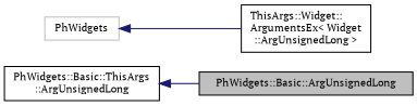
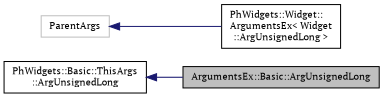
  digraph {
    fontname="PT Serif"
    rankdir=LR
    node [color=black fillcolor=white fontname="PT Serif" fontsize=10 shape=record style=filled]
    edge [color=midnightblue dir=back fontname="PT Serif" fontsize=10 labelfontname=Helvetica labelfontsize=10 style=solid]
-   n1 [fillcolor=grey75 fontcolor=black height=0.2 label="PhWidgets::Basic::ArgUnsignedLong" width=0.4]
-   n2 [height=0.2 label="ThisArgs::Widget::\lArgumentsEx\< Widget\l::ArgUnsignedLong \>" width=0.4]
-   n3 [color=grey75 height=0.2 label=PhWidgets width=0.4]
+   n1 [fillcolor=grey75 fontcolor=black height=0.2 label="ArgumentsEx::Basic::ArgUnsignedLong" width=0.4]
+   n2 [height=0.2 label="PhWidgets::Widget::\lArgumentsEx\< Widget\l::ArgUnsignedLong \>" width=0.4]
+   n3 [color=grey75 height=0.2 label=ParentArgs width=0.4]
    n4 [height=0.2 label="PhWidgets::Basic::ThisArgs\l::ArgUnsignedLong" width=0.4]
    n3 -> n2
    n4 -> n1
  }
